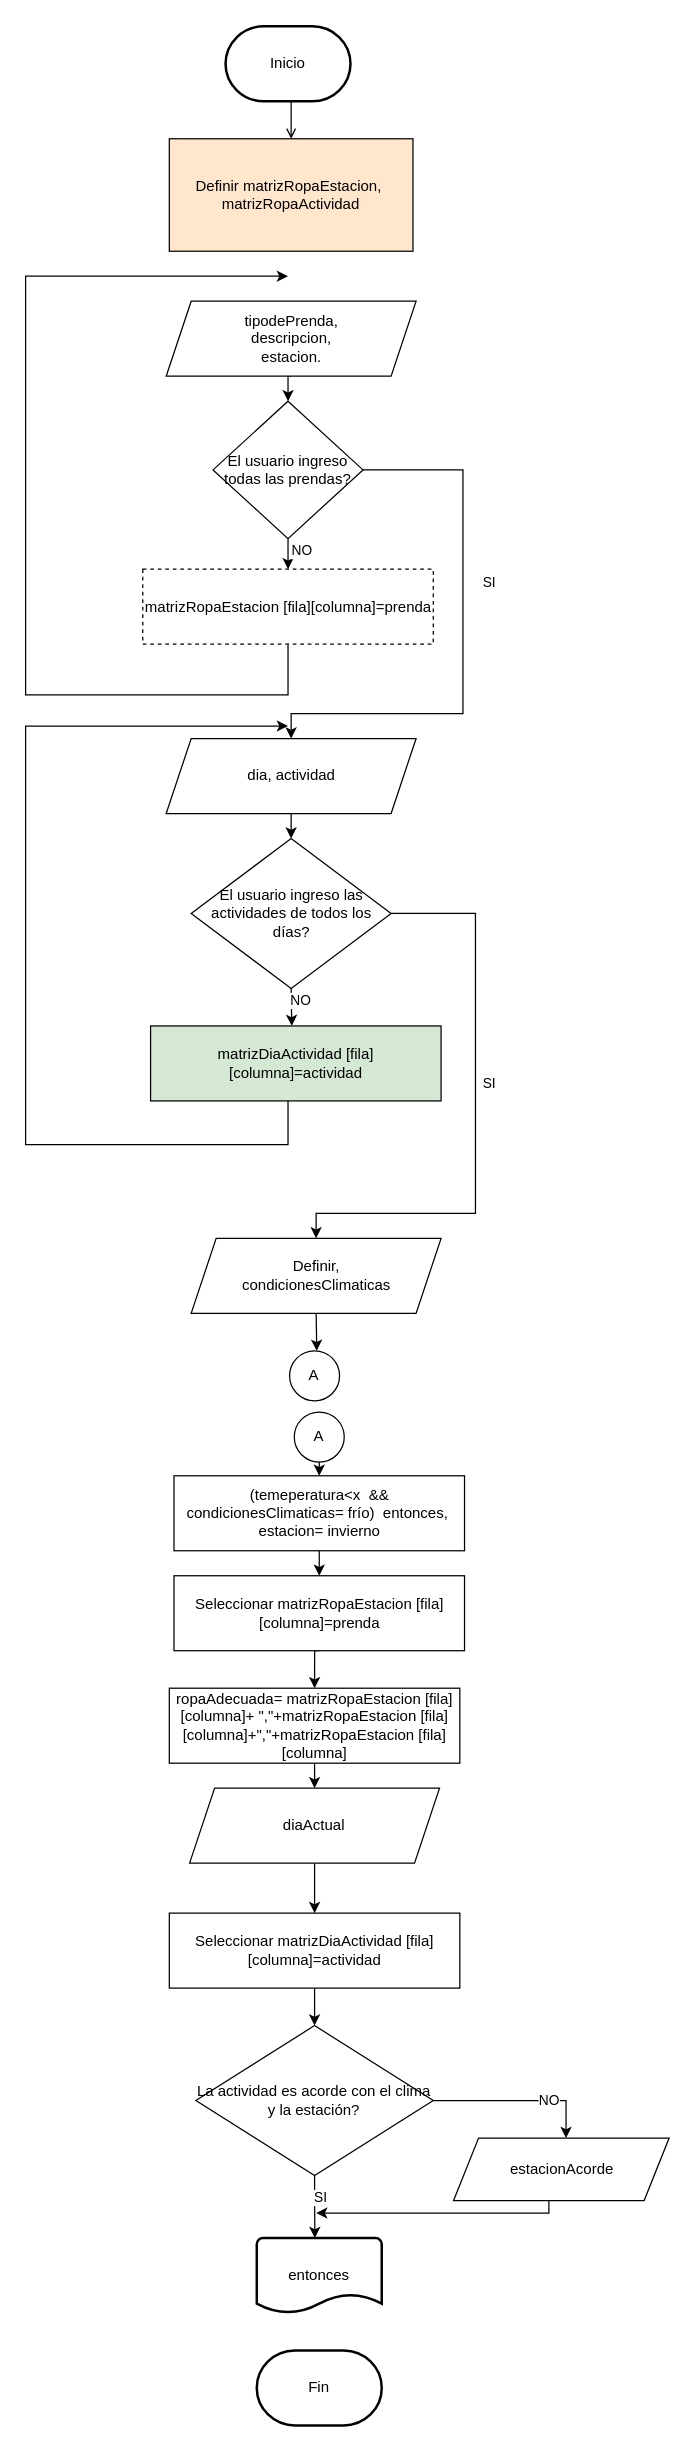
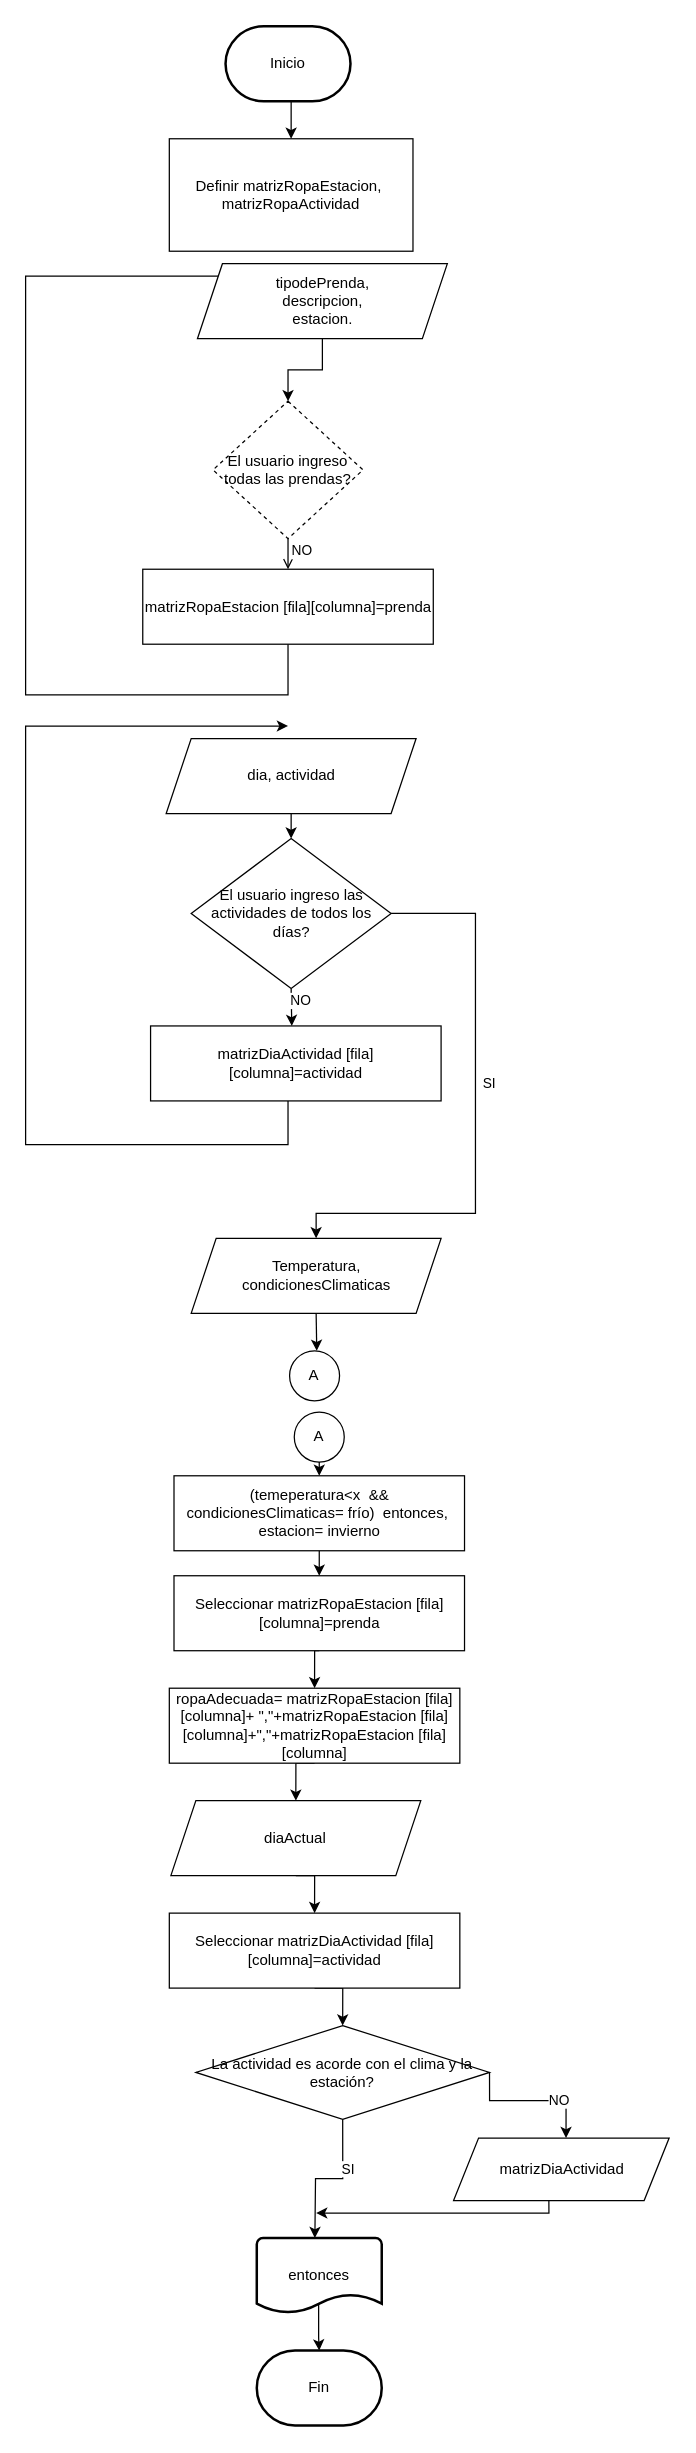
  <mxCell id="0" />
  <mxCell id="1" parent="0" />
- <mxCell id="2" style="edgeStyle=orthogonalEdgeStyle;rounded=0;orthogonalLoop=1;jettySize=auto;html=1;exitX=0.5;exitY=1;exitDx=0;exitDy=0;exitPerimeter=0;entryX=0.5;entryY=0;entryDx=0;entryDy=0;endArrow=open;" edge="1" parent="1" source="3" target="5"><mxGeometry relative="1" as="geometry" /></mxCell>
+ <mxCell id="2" style="edgeStyle=orthogonalEdgeStyle;rounded=0;orthogonalLoop=1;jettySize=auto;html=1;exitX=0.5;exitY=1;exitDx=0;exitDy=0;exitPerimeter=0;entryX=0.5;entryY=0;entryDx=0;entryDy=0;" edge="1" parent="1" source="3" target="5"><mxGeometry relative="1" as="geometry" /></mxCell>
  <mxCell id="3" value="Inicio" style="strokeWidth=2;html=1;shape=mxgraph.flowchart.terminator;whiteSpace=wrap;" vertex="1" parent="1"><mxGeometry x="180" y="20" width="100" height="60" as="geometry" /></mxCell>
  <mxCell id="4" value="Inicializar listas para cada tipo de ropa y estación" style="rounded=0;whiteSpace=wrap;html=1;" vertex="1" parent="1"><mxGeometry x="170" y="130" width="120" height="60" as="geometry" /></mxCell>
- <mxCell id="5" value="Definir matrizRopaEstacion,&amp;nbsp;&lt;br&gt;matrizRopaActividad" style="rounded=0;whiteSpace=wrap;html=1;fillColor=#ffe6cc;" vertex="1" parent="1"><mxGeometry x="135" y="110" width="195" height="90" as="geometry" /></mxCell>
+ <mxCell id="5" value="Definir matrizRopaEstacion,&amp;nbsp;&lt;br&gt;matrizRopaActividad" style="rounded=0;whiteSpace=wrap;html=1;" vertex="1" parent="1"><mxGeometry x="135" y="110" width="195" height="90" as="geometry" /></mxCell>
  <mxCell id="6" style="edgeStyle=orthogonalEdgeStyle;rounded=0;orthogonalLoop=1;jettySize=auto;html=1;exitX=0.5;exitY=1;exitDx=0;exitDy=0;" edge="1" parent="1" source="7"><mxGeometry relative="1" as="geometry"><mxPoint x="230" y="220" as="targetPoint" /><mxPoint x="210" y="534.5" as="sourcePoint" /><Array as="points"><mxPoint x="230" y="555" /><mxPoint x="20" y="555" /><mxPoint x="20" y="220" /><mxPoint x="230" y="220" /></Array></mxGeometry></mxCell>
- <mxCell id="7" value="matrizRopaEstacion [fila][columna]=prenda" style="rounded=0;whiteSpace=wrap;html=1;dashed=1;" vertex="1" parent="1"><mxGeometry x="113.75" y="454.5" width="232.5" height="60" as="geometry" /></mxCell>
- <mxCell id="8" style="edgeStyle=orthogonalEdgeStyle;rounded=0;orthogonalLoop=1;jettySize=auto;html=1;exitX=1;exitY=0.5;exitDx=0;exitDy=0;entryX=0.5;entryY=0;entryDx=0;entryDy=0;" edge="1" parent="1" source="12" target="14"><mxGeometry relative="1" as="geometry"><mxPoint x="370" y="590" as="targetPoint" /><Array as="points"><mxPoint x="370" y="375" /><mxPoint x="370" y="570" /><mxPoint x="233" y="570" /></Array></mxGeometry></mxCell>
- <mxCell id="9" value="SI" style="edgeLabel;html=1;align=center;verticalAlign=middle;resizable=0;points=[];" vertex="1" connectable="0" parent="8"><mxGeometry x="-0.224" y="-1" relative="1" as="geometry"><mxPoint x="21" y="1" as="offset" /></mxGeometry></mxCell>
- <mxCell id="10" style="edgeStyle=orthogonalEdgeStyle;rounded=0;orthogonalLoop=1;jettySize=auto;html=1;exitX=0.5;exitY=1;exitDx=0;exitDy=0;entryX=0.5;entryY=0;entryDx=0;entryDy=0;" edge="1" parent="1" source="12" target="7"><mxGeometry relative="1" as="geometry" /></mxCell>
+ <mxCell id="7" value="matrizRopaEstacion [fila][columna]=prenda" style="rounded=0;whiteSpace=wrap;html=1;" vertex="1" parent="1"><mxGeometry x="113.75" y="454.5" width="232.5" height="60" as="geometry" /></mxCell>
+ <mxCell id="10" style="edgeStyle=orthogonalEdgeStyle;rounded=0;orthogonalLoop=1;jettySize=auto;html=1;exitX=0.5;exitY=1;exitDx=0;exitDy=0;entryX=0.5;entryY=0;entryDx=0;entryDy=0;endArrow=open;" edge="1" parent="1" source="12" target="7"><mxGeometry relative="1" as="geometry" /></mxCell>
  <mxCell id="11" value="NO" style="edgeLabel;html=1;align=center;verticalAlign=middle;resizable=0;points=[];" vertex="1" connectable="0" parent="10"><mxGeometry x="-0.265" y="1" relative="1" as="geometry"><mxPoint x="9" as="offset" /></mxGeometry></mxCell>
- <mxCell id="12" value="El usuario ingreso todas las prendas?" style="rhombus;whiteSpace=wrap;html=1;" vertex="1" parent="1"><mxGeometry x="170" y="320" width="120" height="110" as="geometry" /></mxCell>
+ <mxCell id="12" value="El usuario ingreso todas las prendas?" style="rhombus;whiteSpace=wrap;html=1;dashed=1;" vertex="1" parent="1"><mxGeometry x="170" y="320" width="120" height="110" as="geometry" /></mxCell>
  <mxCell id="13" style="edgeStyle=orthogonalEdgeStyle;rounded=0;orthogonalLoop=1;jettySize=auto;html=1;exitX=0.5;exitY=1;exitDx=0;exitDy=0;entryX=0.5;entryY=0;entryDx=0;entryDy=0;" edge="1" parent="1" source="14" target="19"><mxGeometry relative="1" as="geometry" /></mxCell>
  <mxCell id="14" value="dia, actividad" style="shape=parallelogram;perimeter=parallelogramPerimeter;whiteSpace=wrap;html=1;fixedSize=1;" vertex="1" parent="1"><mxGeometry x="132.5" y="590" width="200" height="60" as="geometry" /></mxCell>
  <mxCell id="15" style="edgeStyle=orthogonalEdgeStyle;rounded=0;orthogonalLoop=1;jettySize=auto;html=1;exitX=0.5;exitY=1;exitDx=0;exitDy=0;" edge="1" parent="1" source="19"><mxGeometry relative="1" as="geometry"><mxPoint x="233" y="820" as="targetPoint" /></mxGeometry></mxCell>
  <mxCell id="16" value="NO" style="edgeLabel;html=1;align=center;verticalAlign=middle;resizable=0;points=[];" vertex="1" connectable="0" parent="15"><mxGeometry x="-0.401" y="-1" relative="1" as="geometry"><mxPoint x="8" as="offset" /></mxGeometry></mxCell>
  <mxCell id="17" style="edgeStyle=orthogonalEdgeStyle;rounded=0;orthogonalLoop=1;jettySize=auto;html=1;exitX=1;exitY=0.5;exitDx=0;exitDy=0;entryX=0.5;entryY=0;entryDx=0;entryDy=0;" edge="1" parent="1" source="19" target="25"><mxGeometry relative="1" as="geometry"><mxPoint x="370" y="1000" as="targetPoint" /><Array as="points"><mxPoint x="380" y="730" /><mxPoint x="380" y="970" /></Array></mxGeometry></mxCell>
  <mxCell id="18" value="SI" style="edgeLabel;html=1;align=center;verticalAlign=middle;resizable=0;points=[];" vertex="1" connectable="0" parent="17"><mxGeometry x="-0.14" y="-2" relative="1" as="geometry"><mxPoint x="12" y="7" as="offset" /></mxGeometry></mxCell>
  <mxCell id="19" value="El usuario ingreso las actividades de todos los días?" style="rhombus;whiteSpace=wrap;html=1;" vertex="1" parent="1"><mxGeometry x="152.5" y="670" width="160" height="120" as="geometry" /></mxCell>
  <mxCell id="20" style="edgeStyle=orthogonalEdgeStyle;rounded=0;orthogonalLoop=1;jettySize=auto;html=1;exitX=0.5;exitY=1;exitDx=0;exitDy=0;entryX=0.5;entryY=0;entryDx=0;entryDy=0;" edge="1" parent="1" source="21" target="12"><mxGeometry relative="1" as="geometry" /></mxCell>
- <mxCell id="21" value="tipodePrenda,&lt;br&gt;descripcion,&lt;br&gt;estacion." style="shape=parallelogram;perimeter=parallelogramPerimeter;whiteSpace=wrap;html=1;fixedSize=1;" vertex="1" parent="1"><mxGeometry x="132.5" y="240" width="200" height="60" as="geometry" /></mxCell>
- <mxCell id="22" value="matrizDiaActividad [fila][columna]=actividad" style="rounded=0;whiteSpace=wrap;html=1;fillColor=#d5e8d4;" vertex="1" parent="1"><mxGeometry x="120" y="820" width="232.5" height="60" as="geometry" /></mxCell>
+ <mxCell id="21" value="tipodePrenda,&lt;br&gt;descripcion,&lt;br&gt;estacion." style="shape=parallelogram;perimeter=parallelogramPerimeter;whiteSpace=wrap;html=1;fixedSize=1;" vertex="1" parent="1"><mxGeometry x="157.5" y="210" width="200" height="60" as="geometry" /></mxCell>
+ <mxCell id="22" value="matrizDiaActividad [fila][columna]=actividad" style="rounded=0;whiteSpace=wrap;html=1;" vertex="1" parent="1"><mxGeometry x="120" y="820" width="232.5" height="60" as="geometry" /></mxCell>
  <mxCell id="23" style="edgeStyle=orthogonalEdgeStyle;rounded=0;orthogonalLoop=1;jettySize=auto;html=1;" edge="1" parent="1"><mxGeometry relative="1" as="geometry"><mxPoint x="230" y="580" as="targetPoint" /><mxPoint x="230" y="880" as="sourcePoint" /><Array as="points"><mxPoint x="230" y="915" /><mxPoint x="20" y="915" /><mxPoint x="20" y="580" /><mxPoint x="230" y="580" /></Array></mxGeometry></mxCell>
  <mxCell id="24" style="edgeStyle=orthogonalEdgeStyle;rounded=0;orthogonalLoop=1;jettySize=auto;html=1;exitX=0.5;exitY=1;exitDx=0;exitDy=0;" edge="1" parent="1" source="25"><mxGeometry relative="1" as="geometry"><mxPoint x="253" y="1080" as="targetPoint" /></mxGeometry></mxCell>
- <mxCell id="25" value="Definir, &lt;br&gt;condicionesClimaticas" style="shape=parallelogram;perimeter=parallelogramPerimeter;whiteSpace=wrap;html=1;fixedSize=1;" vertex="1" parent="1"><mxGeometry x="152.5" y="990" width="200" height="60" as="geometry" /></mxCell>
+ <mxCell id="25" value="Temperatura, &lt;br&gt;condicionesClimaticas" style="shape=parallelogram;perimeter=parallelogramPerimeter;whiteSpace=wrap;html=1;fixedSize=1;" vertex="1" parent="1"><mxGeometry x="152.5" y="990" width="200" height="60" as="geometry" /></mxCell>
  <mxCell id="26" style="edgeStyle=orthogonalEdgeStyle;rounded=0;orthogonalLoop=1;jettySize=auto;html=1;exitX=0.5;exitY=1;exitDx=0;exitDy=0;entryX=0.5;entryY=0;entryDx=0;entryDy=0;" edge="1" parent="1" source="27" target="29"><mxGeometry relative="1" as="geometry" /></mxCell>
  <mxCell id="27" value="Seleccionar matrizRopaEstacion [fila][columna]=prenda" style="rounded=0;whiteSpace=wrap;html=1;" vertex="1" parent="1"><mxGeometry x="138.75" y="1260" width="232.5" height="60" as="geometry" /></mxCell>
  <mxCell id="28" style="edgeStyle=orthogonalEdgeStyle;rounded=0;orthogonalLoop=1;jettySize=auto;html=1;exitX=0.5;exitY=1;exitDx=0;exitDy=0;entryX=0.5;entryY=0;entryDx=0;entryDy=0;" edge="1" parent="1" source="29" target="31"><mxGeometry relative="1" as="geometry" /></mxCell>
  <mxCell id="29" value="ropaAdecuada= matrizRopaEstacion [fila][columna]+ &quot;,&quot;+matrizRopaEstacion [fila][columna]+&quot;,&quot;+matrizRopaEstacion [fila][columna]" style="rounded=0;whiteSpace=wrap;html=1;" vertex="1" parent="1"><mxGeometry x="135" y="1350" width="232.5" height="60" as="geometry" /></mxCell>
  <mxCell id="30" style="edgeStyle=orthogonalEdgeStyle;rounded=0;orthogonalLoop=1;jettySize=auto;html=1;exitX=0.5;exitY=1;exitDx=0;exitDy=0;entryX=0.5;entryY=0;entryDx=0;entryDy=0;" edge="1" parent="1" source="31" target="33"><mxGeometry relative="1" as="geometry" /></mxCell>
- <mxCell id="31" value="diaActual" style="shape=parallelogram;perimeter=parallelogramPerimeter;whiteSpace=wrap;html=1;fixedSize=1;" vertex="1" parent="1"><mxGeometry x="151.25" y="1430" width="200" height="60" as="geometry" /></mxCell>
+ <mxCell id="31" value="diaActual" style="shape=parallelogram;perimeter=parallelogramPerimeter;whiteSpace=wrap;html=1;fixedSize=1;" vertex="1" parent="1"><mxGeometry x="136.25" y="1440" width="200" height="60" as="geometry" /></mxCell>
  <mxCell id="32" style="edgeStyle=orthogonalEdgeStyle;rounded=0;orthogonalLoop=1;jettySize=auto;html=1;exitX=0.5;exitY=1;exitDx=0;exitDy=0;entryX=0.5;entryY=0;entryDx=0;entryDy=0;" edge="1" parent="1" source="33" target="38"><mxGeometry relative="1" as="geometry" /></mxCell>
  <mxCell id="33" value="Seleccionar matrizDiaActividad [fila][columna]=actividad" style="rounded=0;whiteSpace=wrap;html=1;" vertex="1" parent="1"><mxGeometry x="135" y="1530" width="232.5" height="60" as="geometry" /></mxCell>
  <mxCell id="34" style="edgeStyle=orthogonalEdgeStyle;rounded=0;orthogonalLoop=1;jettySize=auto;html=1;exitX=0.5;exitY=1;exitDx=0;exitDy=0;" edge="1" parent="1" source="38"><mxGeometry relative="1" as="geometry"><mxPoint x="251.5" y="1790" as="targetPoint" /></mxGeometry></mxCell>
  <mxCell id="35" value="SI" style="edgeLabel;html=1;align=center;verticalAlign=middle;resizable=0;points=[];" vertex="1" connectable="0" parent="34"><mxGeometry x="-0.33" y="-4" relative="1" as="geometry"><mxPoint x="8" as="offset" /></mxGeometry></mxCell>
  <mxCell id="36" style="edgeStyle=orthogonalEdgeStyle;rounded=0;orthogonalLoop=1;jettySize=auto;html=1;exitX=1;exitY=0.5;exitDx=0;exitDy=0;" edge="1" parent="1" source="38"><mxGeometry relative="1" as="geometry"><mxPoint x="452.5" y="1710" as="targetPoint" /><Array as="points"><mxPoint x="452.5" y="1680" /></Array></mxGeometry></mxCell>
  <mxCell id="37" value="NO" style="edgeLabel;html=1;align=center;verticalAlign=middle;resizable=0;points=[];" vertex="1" connectable="0" parent="36"><mxGeometry x="0.219" y="1" relative="1" as="geometry"><mxPoint x="9" as="offset" /></mxGeometry></mxCell>
- <mxCell id="38" value="La actividad es acorde con el clima y la estación?" style="rhombus;whiteSpace=wrap;html=1;" vertex="1" parent="1"><mxGeometry x="156.25" y="1620" width="190" height="120" as="geometry" /></mxCell>
+ <mxCell id="38" value="La actividad es acorde con el clima y la estación?" style="rhombus;whiteSpace=wrap;html=1;" vertex="1" parent="1"><mxGeometry x="156.25" y="1620" width="235" height="75" as="geometry" /></mxCell>
+ <mxCell id="39" value="" style="edgeStyle=orthogonalEdgeStyle;rounded=0;orthogonalLoop=1;jettySize=auto;html=1;exitX=0.495;exitY=0.867;exitDx=0;exitDy=0;exitPerimeter=0;" edge="1" parent="1" source="40" target="41"><mxGeometry relative="1" as="geometry" /></mxCell>
  <mxCell id="40" value="entonces" style="strokeWidth=2;html=1;shape=mxgraph.flowchart.document2;whiteSpace=wrap;size=0.25;" vertex="1" parent="1"><mxGeometry x="205" y="1790" width="100" height="60" as="geometry" /></mxCell>
  <mxCell id="41" value="Fin" style="strokeWidth=2;html=1;shape=mxgraph.flowchart.terminator;whiteSpace=wrap;" vertex="1" parent="1"><mxGeometry x="205" y="1880" width="100" height="60" as="geometry" /></mxCell>
  <mxCell id="42" style="edgeStyle=orthogonalEdgeStyle;rounded=0;orthogonalLoop=1;jettySize=auto;html=1;exitX=0.5;exitY=1;exitDx=0;exitDy=0;" edge="1" parent="1"><mxGeometry relative="1" as="geometry"><mxPoint x="252.5" y="1770" as="targetPoint" /><mxPoint x="438.75" y="1760" as="sourcePoint" /><Array as="points"><mxPoint x="438.5" y="1770" /><mxPoint x="262.5" y="1770" /></Array></mxGeometry></mxCell>
- <mxCell id="43" value="estacionAcorde" style="shape=parallelogram;perimeter=parallelogramPerimeter;whiteSpace=wrap;html=1;fixedSize=1;" vertex="1" parent="1"><mxGeometry x="362.5" y="1710" width="172.5" height="50" as="geometry" /></mxCell>
+ <mxCell id="43" value="matrizDiaActividad" style="shape=parallelogram;perimeter=parallelogramPerimeter;whiteSpace=wrap;html=1;fixedSize=1;" vertex="1" parent="1"><mxGeometry x="362.5" y="1710" width="172.5" height="50" as="geometry" /></mxCell>
  <mxCell id="44" style="edgeStyle=orthogonalEdgeStyle;rounded=0;orthogonalLoop=1;jettySize=auto;html=1;exitX=0.5;exitY=1;exitDx=0;exitDy=0;entryX=0.5;entryY=0;entryDx=0;entryDy=0;" edge="1" parent="1" source="45" target="27"><mxGeometry relative="1" as="geometry" /></mxCell>
  <mxCell id="45" value="(temeperatura&amp;lt;x&amp;nbsp; &amp;amp;&amp;amp; condicionesClimaticas= frío)&amp;nbsp; entonces,&amp;nbsp;&lt;br&gt;estacion= invierno" style="rounded=0;whiteSpace=wrap;html=1;" vertex="1" parent="1"><mxGeometry x="138.75" y="1180" width="232.5" height="60" as="geometry" /></mxCell>
  <mxCell id="46" value="A" style="ellipse;whiteSpace=wrap;html=1;aspect=fixed;" vertex="1" parent="1"><mxGeometry x="231.25" y="1080" width="40" height="40" as="geometry" /></mxCell>
  <mxCell id="47" style="edgeStyle=orthogonalEdgeStyle;rounded=0;orthogonalLoop=1;jettySize=auto;html=1;exitX=0.5;exitY=1;exitDx=0;exitDy=0;entryX=0.5;entryY=0;entryDx=0;entryDy=0;" edge="1" parent="1" source="48" target="45"><mxGeometry relative="1" as="geometry" /></mxCell>
  <mxCell id="48" value="A" style="ellipse;whiteSpace=wrap;html=1;aspect=fixed;" vertex="1" parent="1"><mxGeometry x="235" y="1129" width="40" height="40" as="geometry" /></mxCell>
